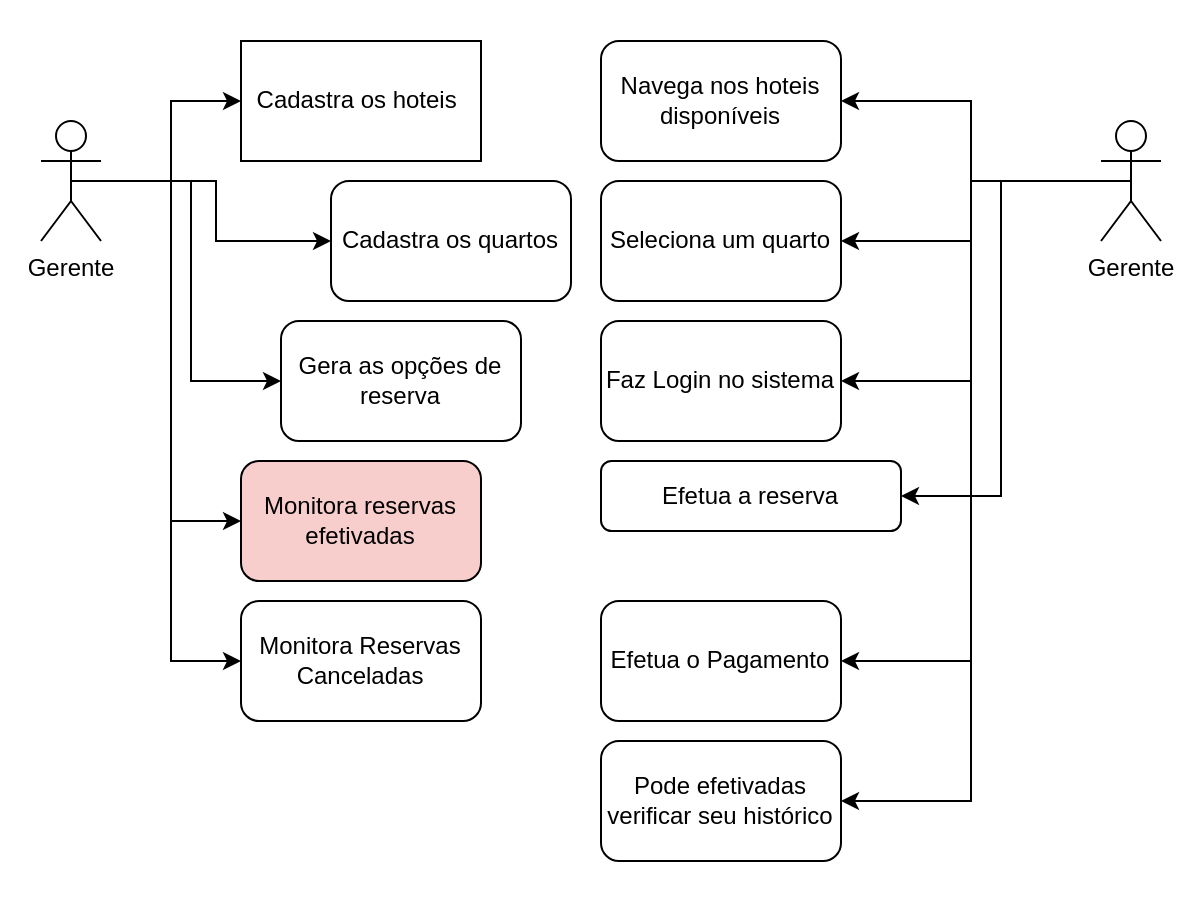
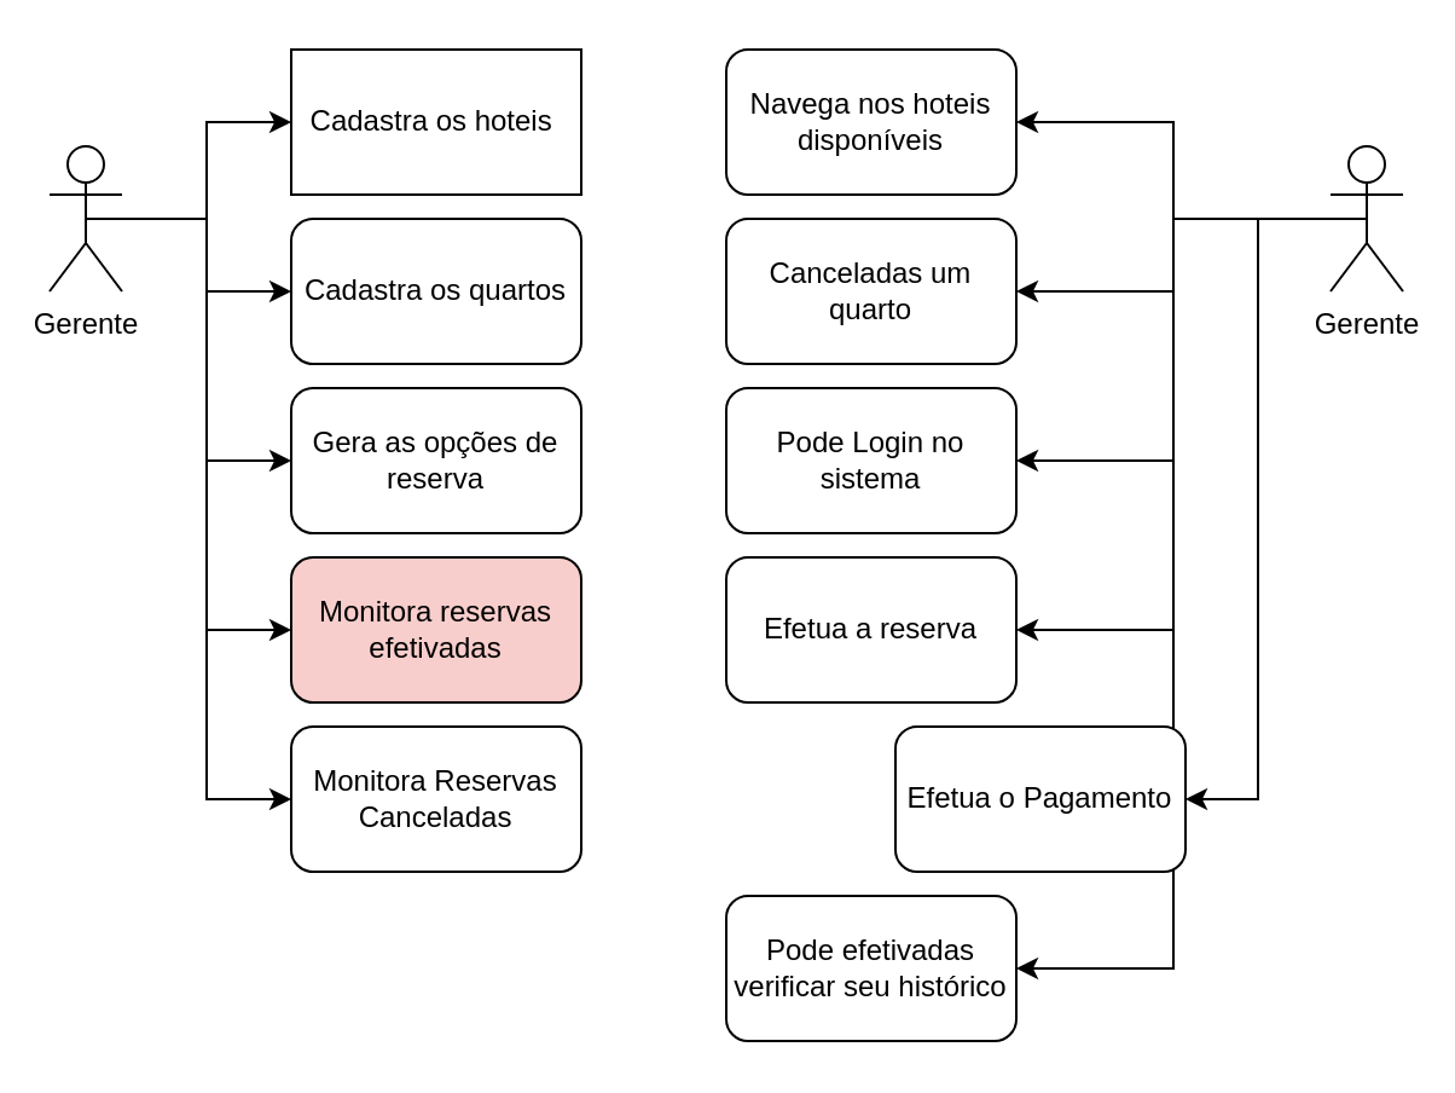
  <mxCell id="0" />
  <mxCell id="1" parent="0" />
  <mxCell id="2" style="edgeStyle=orthogonalEdgeStyle;rounded=0;orthogonalLoop=1;jettySize=auto;html=1;exitX=0.5;exitY=0.5;exitDx=0;exitDy=0;exitPerimeter=0;" edge="1" parent="1" source="7" target="9"><mxGeometry relative="1" as="geometry" /></mxCell>
  <mxCell id="3" style="edgeStyle=orthogonalEdgeStyle;rounded=0;orthogonalLoop=1;jettySize=auto;html=1;exitX=0.5;exitY=0.5;exitDx=0;exitDy=0;exitPerimeter=0;" edge="1" parent="1" source="7" target="8"><mxGeometry relative="1" as="geometry" /></mxCell>
  <mxCell id="4" style="edgeStyle=orthogonalEdgeStyle;rounded=0;orthogonalLoop=1;jettySize=auto;html=1;exitX=0.5;exitY=0.5;exitDx=0;exitDy=0;exitPerimeter=0;entryX=0;entryY=0.5;entryDx=0;entryDy=0;" edge="1" parent="1" source="7" target="10"><mxGeometry relative="1" as="geometry" /></mxCell>
  <mxCell id="5" style="edgeStyle=orthogonalEdgeStyle;rounded=0;orthogonalLoop=1;jettySize=auto;html=1;exitX=0.5;exitY=0.5;exitDx=0;exitDy=0;exitPerimeter=0;entryX=0;entryY=0.5;entryDx=0;entryDy=0;" edge="1" parent="1" source="7" target="11"><mxGeometry relative="1" as="geometry" /></mxCell>
  <mxCell id="6" style="edgeStyle=orthogonalEdgeStyle;rounded=0;orthogonalLoop=1;jettySize=auto;html=1;exitX=0.5;exitY=0.5;exitDx=0;exitDy=0;exitPerimeter=0;entryX=0;entryY=0.5;entryDx=0;entryDy=0;" edge="1" parent="1" source="7" target="12"><mxGeometry relative="1" as="geometry" /></mxCell>
  <mxCell id="7" value="Gerente" style="shape=umlActor;verticalLabelPosition=bottom;verticalAlign=top;html=1;outlineConnect=0;" vertex="1" parent="1"><mxGeometry x="20" y="60" width="30" height="60" as="geometry" /></mxCell>
  <mxCell id="8" value="Cadastra os hoteis&amp;nbsp;" style="whiteSpace=wrap;html=1;rounded=0;" vertex="1" parent="1"><mxGeometry x="120" y="20" width="120" height="60" as="geometry" /></mxCell>
- <mxCell id="9" value="Cadastra os quartos" style="rounded=1;whiteSpace=wrap;html=1;" vertex="1" parent="1"><mxGeometry x="165" y="90" width="120" height="60" as="geometry" /></mxCell>
- <mxCell id="10" value="Gera as opções de reserva" style="rounded=1;whiteSpace=wrap;html=1;" vertex="1" parent="1"><mxGeometry x="140" y="160" width="120" height="60" as="geometry" /></mxCell>
+ <mxCell id="9" value="Cadastra os quartos" style="rounded=1;whiteSpace=wrap;html=1;" vertex="1" parent="1"><mxGeometry x="120" y="90" width="120" height="60" as="geometry" /></mxCell>
+ <mxCell id="10" value="Gera as opções de reserva" style="rounded=1;whiteSpace=wrap;html=1;" vertex="1" parent="1"><mxGeometry x="120" y="160" width="120" height="60" as="geometry" /></mxCell>
  <mxCell id="11" value="Monitora reservas efetivadas" style="rounded=1;whiteSpace=wrap;html=1;fillColor=#f8cecc;" vertex="1" parent="1"><mxGeometry x="120" y="230" width="120" height="60" as="geometry" /></mxCell>
  <mxCell id="12" value="Monitora Reservas Canceladas" style="rounded=1;whiteSpace=wrap;html=1;" vertex="1" parent="1"><mxGeometry x="120" y="300" width="120" height="60" as="geometry" /></mxCell>
  <mxCell id="13" style="edgeStyle=orthogonalEdgeStyle;rounded=0;orthogonalLoop=1;jettySize=auto;html=1;exitX=0.5;exitY=0.5;exitDx=0;exitDy=0;exitPerimeter=0;" edge="1" parent="1" source="19" target="21"><mxGeometry relative="1" as="geometry" /></mxCell>
  <mxCell id="14" style="edgeStyle=orthogonalEdgeStyle;rounded=0;orthogonalLoop=1;jettySize=auto;html=1;exitX=0.5;exitY=0.5;exitDx=0;exitDy=0;exitPerimeter=0;" edge="1" parent="1" source="19" target="20"><mxGeometry relative="1" as="geometry" /></mxCell>
  <mxCell id="15" style="edgeStyle=orthogonalEdgeStyle;rounded=0;orthogonalLoop=1;jettySize=auto;html=1;exitX=0.5;exitY=0.5;exitDx=0;exitDy=0;exitPerimeter=0;entryX=1;entryY=0.5;entryDx=0;entryDy=0;" edge="1" parent="1" source="19" target="22"><mxGeometry relative="1" as="geometry" /></mxCell>
  <mxCell id="16" style="edgeStyle=orthogonalEdgeStyle;rounded=0;orthogonalLoop=1;jettySize=auto;html=1;exitX=0.5;exitY=0.5;exitDx=0;exitDy=0;exitPerimeter=0;entryX=1;entryY=0.5;entryDx=0;entryDy=0;" edge="1" parent="1" source="19" target="23"><mxGeometry relative="1" as="geometry" /></mxCell>
  <mxCell id="17" style="edgeStyle=orthogonalEdgeStyle;rounded=0;orthogonalLoop=1;jettySize=auto;html=1;exitX=0.5;exitY=0.5;exitDx=0;exitDy=0;exitPerimeter=0;entryX=1;entryY=0.5;entryDx=0;entryDy=0;" edge="1" parent="1" source="19" target="24"><mxGeometry relative="1" as="geometry" /></mxCell>
  <mxCell id="18" style="edgeStyle=orthogonalEdgeStyle;rounded=0;orthogonalLoop=1;jettySize=auto;html=1;exitX=0.5;exitY=0.5;exitDx=0;exitDy=0;exitPerimeter=0;entryX=1;entryY=0.5;entryDx=0;entryDy=0;" edge="1" parent="1" source="19" target="25"><mxGeometry relative="1" as="geometry" /></mxCell>
  <mxCell id="19" value="Gerente" style="shape=umlActor;verticalLabelPosition=bottom;verticalAlign=top;html=1;outlineConnect=0;" vertex="1" parent="1"><mxGeometry x="550" y="60" width="30" height="60" as="geometry" /></mxCell>
  <mxCell id="20" value="Navega nos hoteis disponíveis" style="rounded=1;whiteSpace=wrap;html=1;" vertex="1" parent="1"><mxGeometry x="300" y="20" width="120" height="60" as="geometry" /></mxCell>
- <mxCell id="21" value="Seleciona um quarto" style="rounded=1;whiteSpace=wrap;html=1;" vertex="1" parent="1"><mxGeometry x="300" y="90" width="120" height="60" as="geometry" /></mxCell>
- <mxCell id="22" value="Faz Login no sistema" style="rounded=1;whiteSpace=wrap;html=1;" vertex="1" parent="1"><mxGeometry x="300" y="160" width="120" height="60" as="geometry" /></mxCell>
- <mxCell id="23" value="Efetua a reserva" style="rounded=1;whiteSpace=wrap;html=1;" vertex="1" parent="1"><mxGeometry x="300" y="230" width="150" height="35" as="geometry" /></mxCell>
- <mxCell id="24" value="Efetua o Pagamento" style="rounded=1;whiteSpace=wrap;html=1;" vertex="1" parent="1"><mxGeometry x="300" y="300" width="120" height="60" as="geometry" /></mxCell>
+ <mxCell id="21" value="Canceladas um quarto" style="rounded=1;whiteSpace=wrap;html=1;" vertex="1" parent="1"><mxGeometry x="300" y="90" width="120" height="60" as="geometry" /></mxCell>
+ <mxCell id="22" value="Pode Login no sistema" style="rounded=1;whiteSpace=wrap;html=1;" vertex="1" parent="1"><mxGeometry x="300" y="160" width="120" height="60" as="geometry" /></mxCell>
+ <mxCell id="23" value="Efetua a reserva" style="rounded=1;whiteSpace=wrap;html=1;" vertex="1" parent="1"><mxGeometry x="300" y="230" width="120" height="60" as="geometry" /></mxCell>
+ <mxCell id="24" value="Efetua o Pagamento" style="rounded=1;whiteSpace=wrap;html=1;" vertex="1" parent="1"><mxGeometry x="370" y="300" width="120" height="60" as="geometry" /></mxCell>
  <mxCell id="25" value="Pode efetivadas verificar seu histórico" style="rounded=1;whiteSpace=wrap;html=1;" vertex="1" parent="1"><mxGeometry x="300" y="370" width="120" height="60" as="geometry" /></mxCell>
